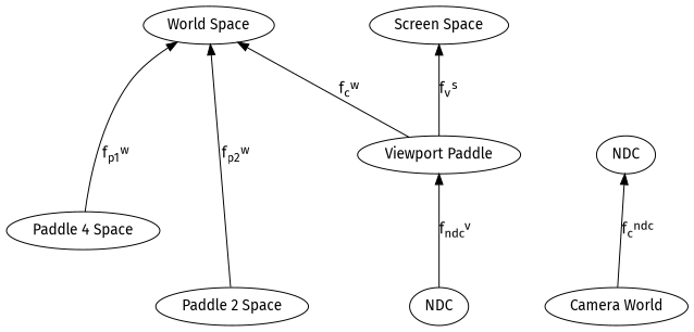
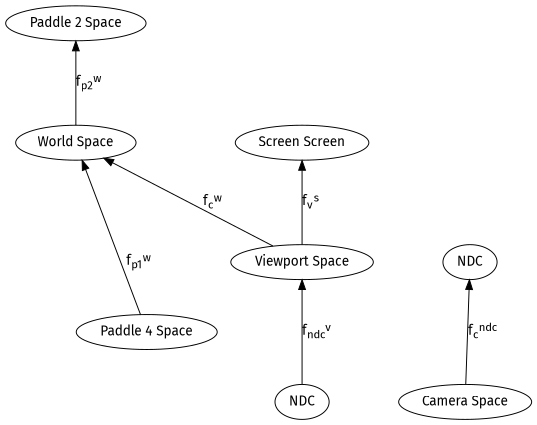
  digraph {
    fontname="Fira Sans"
    nodesep=1
    rankdir=BT
    ranksep=1
    node [fontname="Fira Sans"]
    edge [fontname="Fira Sans" weight=0.2]
    n1 [label="Paddle 4 Space"]
    n2 [label="World Space"]
    n3 [label="Paddle 2 Space"]
-   n4 [label="Camera World"]
+   n4 [label="Camera Space"]
    n5 [label=NDC]
    NDC
-   "Viewport Space" [label="Viewport Paddle"]
-   "Screen Space"
+   "Viewport Space"
+   "Screen Space" [label="Screen Screen"]
    n1 -> n2 [label=<f<SUB>p1</SUB><SUP>w</SUP>>]
-   n3 -> n2 [label=<f<SUB>p2</SUB><SUP>w</SUP>>]
+   n2 -> n3 [label=<f<SUB>p2</SUB><SUP>w</SUP>>]
    n4 -> n5 [label=<f<SUB>c</SUB><SUP>ndc</SUP>>]
    NDC -> "Viewport Space" [label=<f<SUB>ndc</SUB><SUP>v</SUP>> weight=""]
    "Viewport Space" -> n2 [label=<f<SUB>c</SUB><SUP>w</SUP>>]
    "Viewport Space" -> "Screen Space" [label=<f<SUB>v</SUB><SUP>s</SUP>> weight=""]
  }
